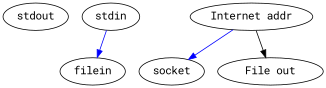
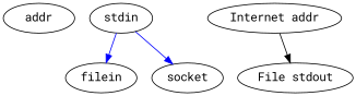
  digraph {
    fontname="Roboto Mono"
    node [fontname="Roboto Mono"]
    edge [color=blue fontname="Roboto Mono"]
-   n1 [label=stdout]
+   n1 [label=addr]
    n2 [label=stdin]
-   n3 [label="File out"]
+   n3 [label="File stdout"]
    n4 [label=socket]
    filein
    n6 [label="Internet addr"]
    subgraph sub_1 {
      n1
      n2
      n3
      n4
    }
    n2 -> filein
    n6 -> n3 [color=""]
-   n6 -> n4
+   n2 -> n4
  }
